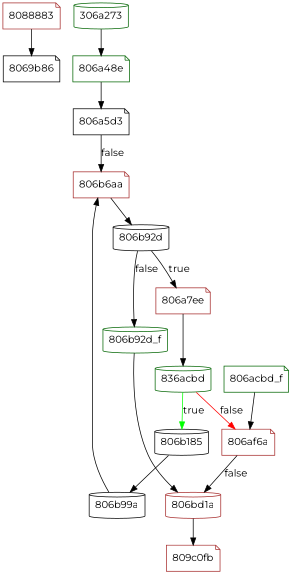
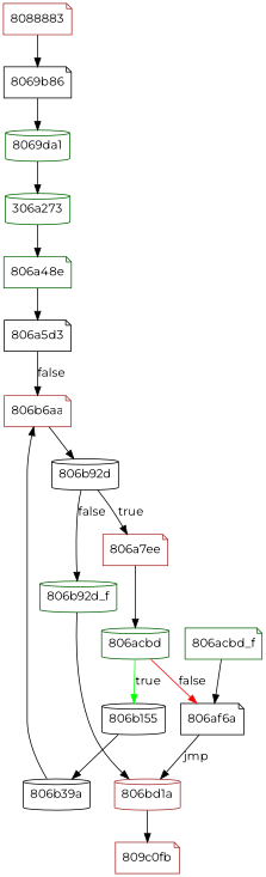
  digraph {
    fontname=Montserrat
    node [color=brown fontname=Montserrat shape=note]
    edge [fontname=Montserrat]
    n1 [label=8088883]
    n2 [color=black label="8069b86"]
+   n3 [color=darkgreen label="8069da1" shape=cylinder]
    n4 [color=darkgreen label="306a273" shape=cylinder]
    n5 [color=darkgreen label="806a48e"]
    n6 [color=black label="806a5d3"]
    n7 [label="806b6aa"]
    n8 [color=black label="806b92d" shape=cylinder]
    n9 [label="806a7ee"]
-   n10 [color=darkgreen label="836acbd" shape=cylinder]
-   n11 [color=black label="806b185" shape=cylinder]
-   n12 [label="806af6a"]
+   n10 [color=darkgreen label="806acbd" shape=cylinder]
+   n11 [color=black label="806b155" shape=cylinder]
+   n12 [color=black label="806af6a"]
    n13 [color=darkgreen label="806b92d_f" shape=cylinder]
    n14 [label="806bd1a" shape=cylinder]
    n15 [label="809c0fb"]
    n16 [color=darkgreen label="806acbd_f"]
-   n17 [color=black label="806b99a" shape=cylinder]
+   n17 [color=black label="806b39a" shape=cylinder]
    n1 -> n2
+   n2 -> n3
+   n3 -> n4
    n4 -> n5
    n5 -> n6
    n6 -> n7 [label=false]
    n7 -> n8
    n8 -> n9 [color=black label=true]
    n8 -> n13 [color=black label=false]
    n9 -> n10
    n10 -> n11 [color=green label=true]
    n10 -> n12 [color=red label=false]
    n11 -> n17
-   n12 -> n14 [label=false]
+   n12 -> n14 [label=jmp]
    n13 -> n14
    n14 -> n15
    n16 -> n12
    n17 -> n7
  }
